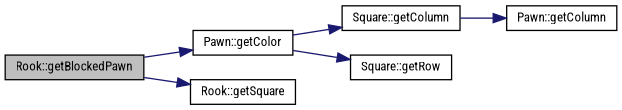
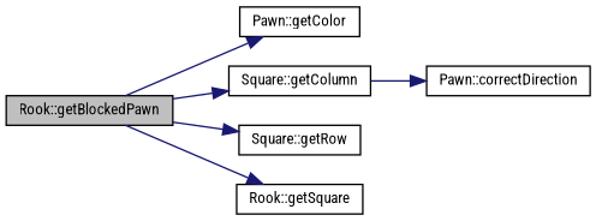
  digraph {
    fontname="Roboto Condensed"
    rankdir=LR
    node [color=black fontname="Roboto Condensed" fontsize=10 shape=record]
    edge [color=midnightblue fontname="Roboto Condensed" fontsize=10 labelfontname=Helvetica labelfontsize=10 style=solid]
    n1 [fillcolor=grey75 fontcolor=black height=0.2 label="Rook::getBlockedPawn" style=filled width=0.4]
    n2 [height=0.2 label="Pawn::getColor" width=0.4]
    n3 [height=0.2 label="Square::getColumn" width=0.4]
    n4 [height=0.2 label="Square::getRow" width=0.4]
    n5 [height=0.2 label="Rook::getSquare" width=0.4]
-   n6 [height=0.2 label="Pawn::getColumn" width=0.4]
+   n6 [height=0.2 label="Pawn::correctDirection" width=0.4]
    n1 -> n2
-   n2 -> n3
-   n2 -> n4
+   n1 -> n3
+   n1 -> n4
    n1 -> n5
    n3 -> n6
  }
